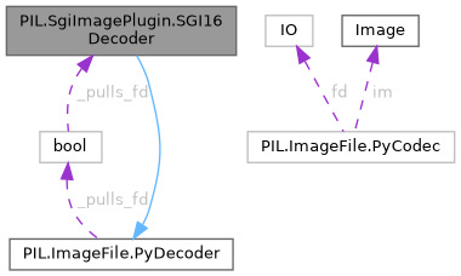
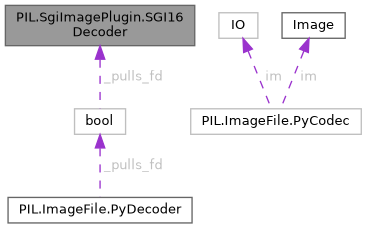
  digraph {
    node [color=gray40 fillcolor=white fontname=Helvetica fontsize=10 shape=box style=filled]
    edge [color=darkorchid3 dir=back fontcolor=grey fontname=Helvetica fontsize=10 labelfontname=Helvetica labelfontsize=10 style=dashed]
    n1 [fillcolor=grey60 fontcolor=black height=0.2 label="PIL.SgiImagePlugin.SGI16\lDecoder" width=0.4]
    n2 [color=grey75 height=0.2 label=bool width=0.4]
    n3 [height=0.2 label="PIL.ImageFile.PyDecoder" width=0.4]
    n4 [color=grey75 height=0.2 label="PIL.ImageFile.PyCodec" width=0.4]
    n5 [color=grey75 height=0.2 label=IO width=0.4]
    n6 [height=0.2 label=Image width=0.4]
    n1 -> n2 [label=" _pulls_fd"]
    n2 -> n3 [label=" _pulls_fd"]
-   n3 -> n1 [color=steelblue1 style=solid fontcolor=""]
-   n5 -> n4 [label=" fd"]
+   n5 -> n4 [label=" im"]
    n6 -> n4 [label=" im"]
  }
